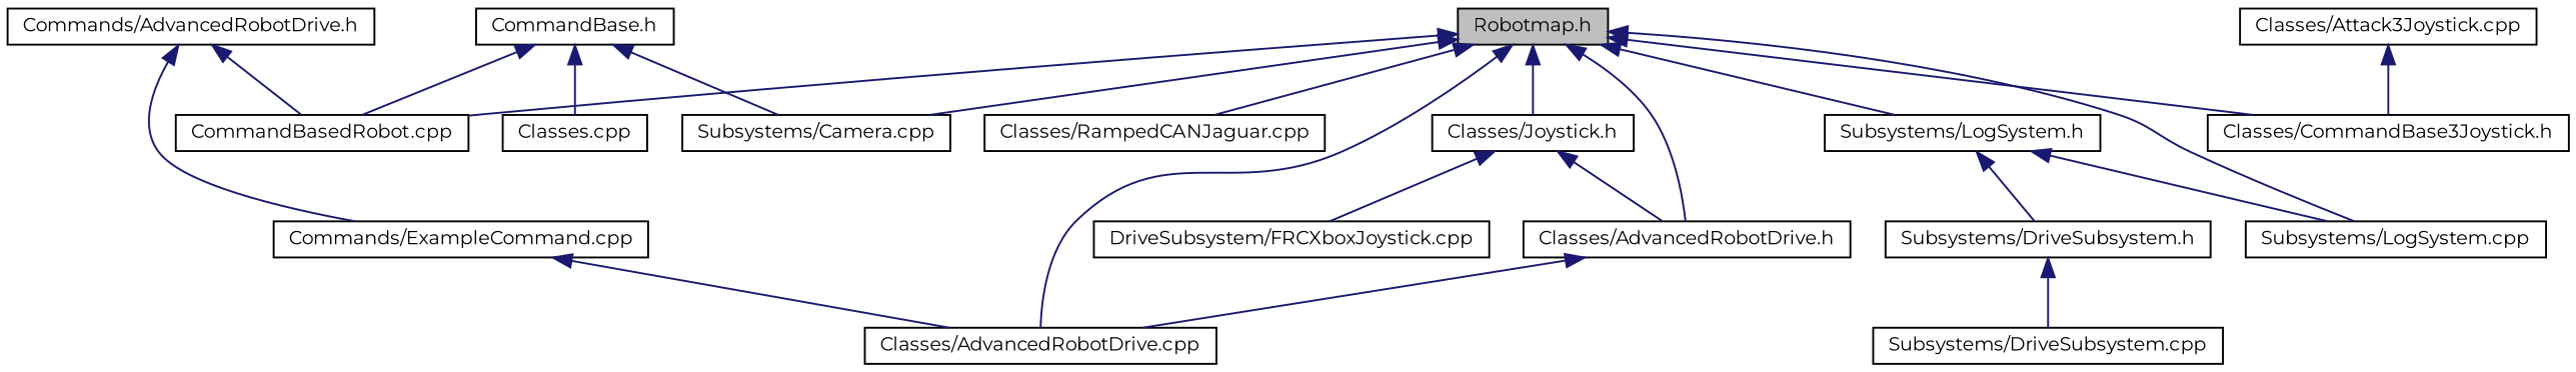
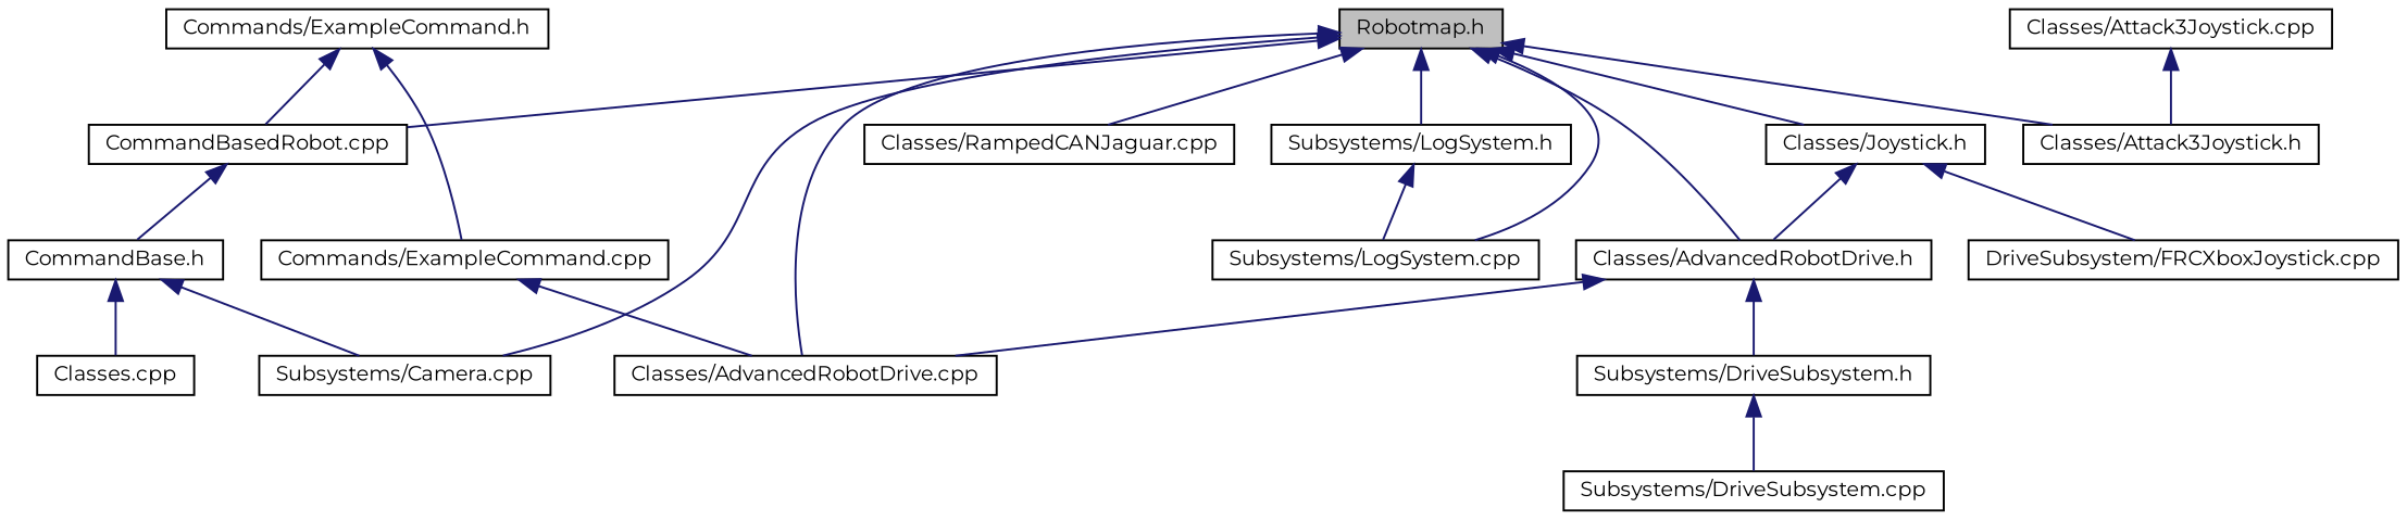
  digraph {
    fontname=Montserrat
    node [color=black fillcolor=white fontname=Montserrat fontsize=10 shape=record style=filled]
    edge [color=midnightblue dir=back fontname=Montserrat fontsize=10 labelfontname=Helvetica labelfontsize=10 style=solid]
    n1 [fillcolor=grey75 fontcolor=black height=0.2 label="Robotmap.h" width=0.4]
    n2 [height=0.2 label="Classes/AdvancedRobotDrive.h" width=0.4]
    n3 [height=0.2 label="Classes/AdvancedRobotDrive.cpp" width=0.4]
    n4 [height=0.2 label="Subsystems/Camera.cpp" width=0.4]
    n5 [height=0.2 label="Classes/Joystick.h" width=0.4]
-   n6 [height=0.2 label="Classes/CommandBase3Joystick.h" width=0.4]
+   n6 [height=0.2 label="Classes/Attack3Joystick.h" width=0.4]
    n7 [height=0.2 label="Classes/RampedCANJaguar.cpp" width=0.4]
    n8 [height=0.2 label="Subsystems/LogSystem.h" width=0.4]
    n9 [height=0.2 label="Subsystems/LogSystem.cpp" width=0.4]
    n10 [height=0.2 label="CommandBasedRobot.cpp" width=0.4]
    n11 [height=0.2 label="Subsystems/DriveSubsystem.h" width=0.4]
    n12 [height=0.2 label="Subsystems/DriveSubsystem.cpp" width=0.4]
    n13 [height=0.2 label="DriveSubsystem/FRCXboxJoystick.cpp" width=0.4]
    n14 [height=0.2 label="CommandBase.h" width=0.4]
    n15 [height=0.2 label="Classes.cpp" width=0.4]
-   n16 [height=0.2 label="Commands/AdvancedRobotDrive.h" width=0.4]
+   n16 [height=0.2 label="Commands/ExampleCommand.h" width=0.4]
    n17 [height=0.2 label="Commands/ExampleCommand.cpp" width=0.4]
    n18 [height=0.2 label="Classes/Attack3Joystick.cpp" width=0.4]
    n1 -> n2
    n1 -> n3
    n1 -> n4
    n1 -> n5
    n1 -> n6
    n1 -> n7
    n1 -> n8
    n1 -> n9
    n1 -> n10
    n2 -> n3
-   n8 -> n11
+   n2 -> n11
    n5 -> n2
    n5 -> n13
    n8 -> n9
    n11 -> n12
    n14 -> n4
-   n14 -> n10
+   n10 -> n14
    n14 -> n15
    n16 -> n10
    n16 -> n17
    n17 -> n3
    n18 -> n6
  }
